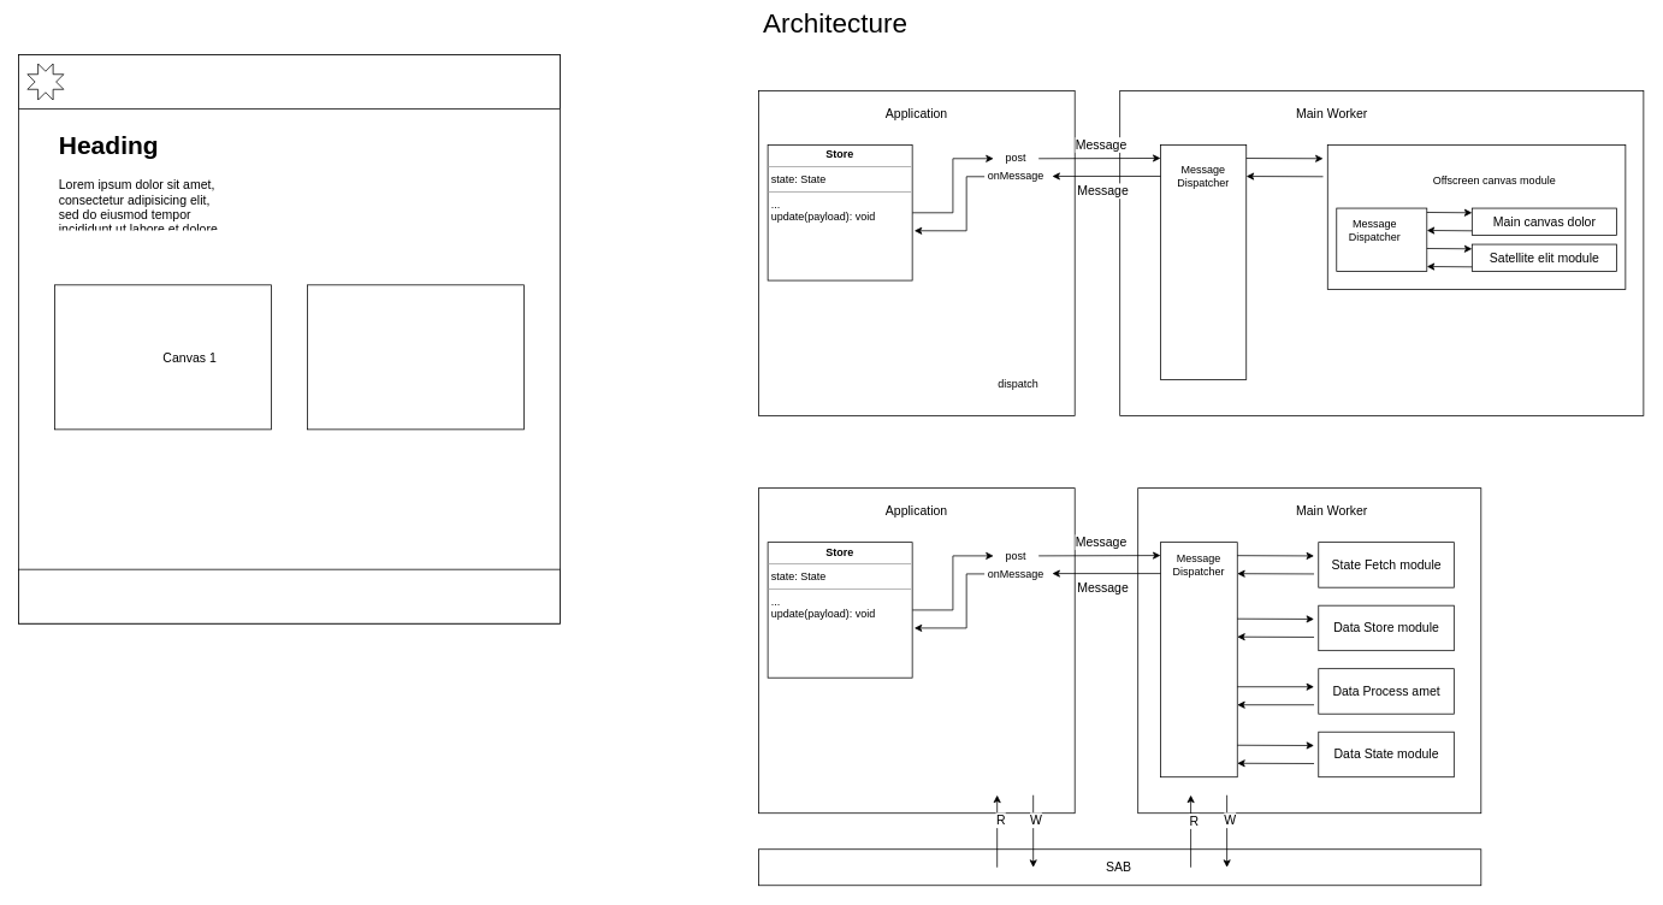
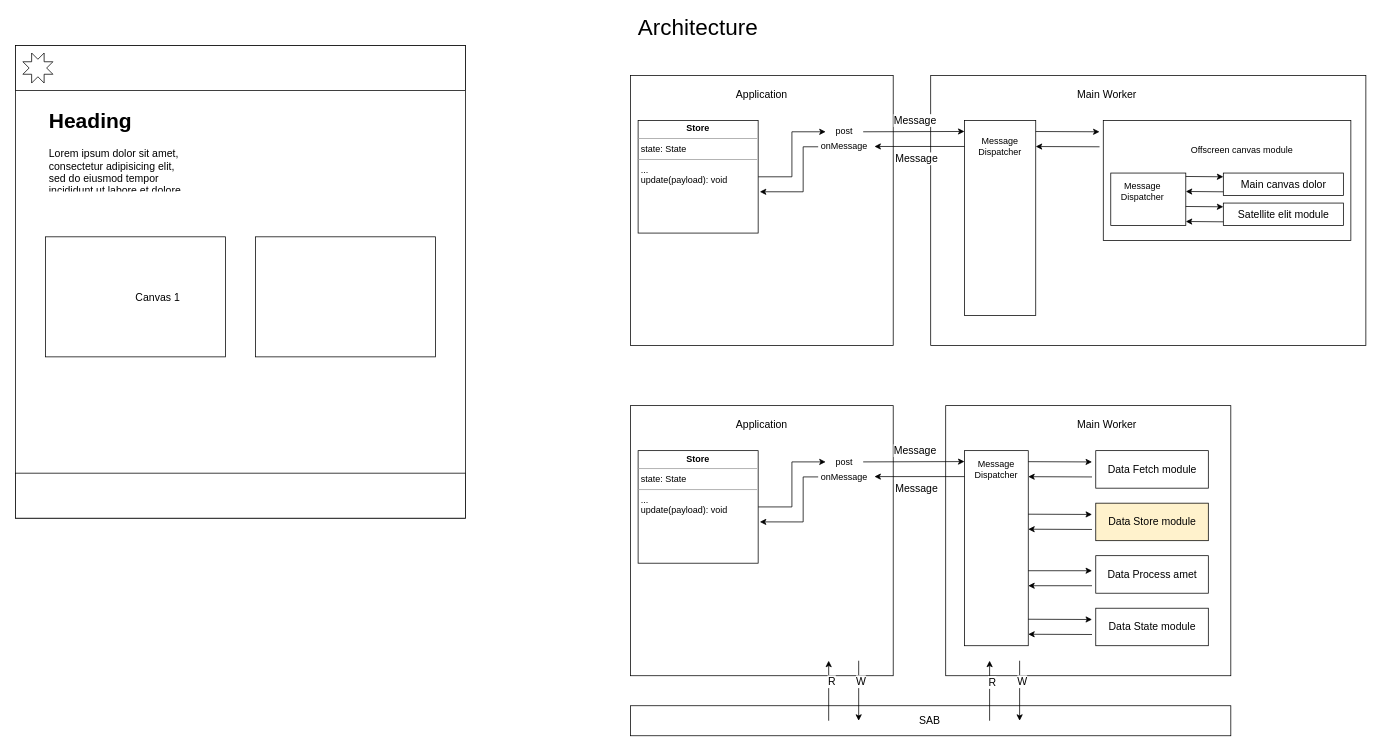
  <mxCell id="0" />
  <mxCell id="1" parent="0" />
  <mxCell id="2" value="" style="rounded=0;whiteSpace=wrap;html=1;" parent="1" vertex="1"><mxGeometry x="840" y="100" width="350" height="360" as="geometry" /></mxCell>
  <mxCell id="3" value="" style="rounded=0;whiteSpace=wrap;html=1;" parent="1" vertex="1"><mxGeometry x="1240" y="100" width="580" height="360" as="geometry" /></mxCell>
  <mxCell id="4" value="Application" style="text;html=1;strokeColor=none;fillColor=none;align=center;verticalAlign=middle;whiteSpace=wrap;rounded=0;fontSize=14;" parent="1" vertex="1"><mxGeometry x="985" y="110" width="60" height="30" as="geometry" /></mxCell>
  <mxCell id="5" value="Main Worker" style="text;html=1;strokeColor=none;fillColor=none;align=center;verticalAlign=middle;whiteSpace=wrap;rounded=0;fontSize=14;" parent="1" vertex="1"><mxGeometry x="1430" y="110" width="90" height="30" as="geometry" /></mxCell>
  <mxCell id="6" value="" style="rounded=0;whiteSpace=wrap;html=1;" parent="1" vertex="1"><mxGeometry x="1285" y="160" width="95" height="260" as="geometry" /></mxCell>
  <mxCell id="7" value="Message Dispatcher" style="text;html=1;strokeColor=none;fillColor=none;align=center;verticalAlign=middle;whiteSpace=wrap;rounded=0;" parent="1" vertex="1"><mxGeometry x="1300" y="180" width="65" height="30" as="geometry" /></mxCell>
  <mxCell id="8" value="" style="endArrow=classic;html=1;rounded=0;fontSize=14;" parent="1" edge="1"><mxGeometry width="50" height="50" relative="1" as="geometry"><mxPoint x="1380" y="174.66" as="sourcePoint" /><mxPoint x="1465" y="175" as="targetPoint" /></mxGeometry></mxCell>
  <mxCell id="9" value="" style="endArrow=classic;html=1;rounded=0;fontSize=14;" parent="1" edge="1"><mxGeometry width="50" height="50" relative="1" as="geometry"><mxPoint x="1465" y="195" as="sourcePoint" /><mxPoint x="1380" y="194.66" as="targetPoint" /></mxGeometry></mxCell>
  <mxCell id="10" value="" style="endArrow=classic;html=1;rounded=0;fontSize=14;exitX=1;exitY=0.5;exitDx=0;exitDy=0;" parent="1" source="15" edge="1"><mxGeometry width="50" height="50" relative="1" as="geometry"><mxPoint x="1165" y="174.58" as="sourcePoint" /><mxPoint x="1285" y="174.58" as="targetPoint" /></mxGeometry></mxCell>
  <mxCell id="11" value="Message" style="edgeLabel;html=1;align=center;verticalAlign=middle;resizable=0;points=[];fontSize=14;" parent="10" vertex="1" connectable="0"><mxGeometry x="0.264" y="3" relative="1" as="geometry"><mxPoint x="-16" y="-12" as="offset" /></mxGeometry></mxCell>
  <mxCell id="12" value="" style="endArrow=classic;html=1;rounded=0;fontSize=14;" parent="1" edge="1"><mxGeometry width="50" height="50" relative="1" as="geometry"><mxPoint x="1285" y="194.58" as="sourcePoint" /><mxPoint x="1165" y="194.58" as="targetPoint" /></mxGeometry></mxCell>
  <mxCell id="13" style="edgeStyle=orthogonalEdgeStyle;rounded=0;orthogonalLoop=1;jettySize=auto;html=1;exitX=0;exitY=0.5;exitDx=0;exitDy=0;entryX=1.014;entryY=0.633;entryDx=0;entryDy=0;entryPerimeter=0;fontSize=14;" parent="1" source="14" target="18" edge="1"><mxGeometry relative="1" as="geometry"><Array as="points"><mxPoint x="1070" y="195" /><mxPoint x="1070" y="255" /></Array></mxGeometry></mxCell>
  <mxCell id="14" value="onMessage" style="text;html=1;strokeColor=none;fillColor=none;align=center;verticalAlign=middle;whiteSpace=wrap;rounded=0;" parent="1" vertex="1"><mxGeometry x="1090" y="180" width="70" height="30" as="geometry" /></mxCell>
  <mxCell id="15" value="post" style="text;html=1;strokeColor=none;fillColor=none;align=center;verticalAlign=middle;whiteSpace=wrap;rounded=0;" parent="1" vertex="1"><mxGeometry x="1100" y="160" width="50" height="30" as="geometry" /></mxCell>
- <mxCell id="16" value="dispatch" style="text;html=1;strokeColor=none;fillColor=none;align=center;verticalAlign=middle;whiteSpace=wrap;rounded=0;" parent="1" vertex="1"><mxGeometry x="1100" y="410" width="55" height="30" as="geometry" /></mxCell>
  <mxCell id="17" style="edgeStyle=orthogonalEdgeStyle;rounded=0;orthogonalLoop=1;jettySize=auto;html=1;exitX=1;exitY=0.5;exitDx=0;exitDy=0;fontSize=14;entryX=0;entryY=0.5;entryDx=0;entryDy=0;" parent="1" source="18" target="15" edge="1"><mxGeometry relative="1" as="geometry"><mxPoint x="1090" y="175" as="targetPoint" /></mxGeometry></mxCell>
  <mxCell id="18" value="&lt;p style=&quot;margin:0px;margin-top:4px;text-align:center;&quot;&gt;&lt;b&gt;Store&lt;/b&gt;&lt;/p&gt;&lt;hr size=&quot;1&quot;&gt;&lt;p style=&quot;margin:0px;margin-left:4px;&quot;&gt;state: State&lt;/p&gt;&lt;hr size=&quot;1&quot;&gt;&lt;p style=&quot;margin:0px;margin-left:4px;&quot;&gt;...&lt;/p&gt;&lt;p style=&quot;margin:0px;margin-left:4px;&quot;&gt;update(payload): void&lt;/p&gt;" style="verticalAlign=top;align=left;overflow=fill;fontSize=12;fontFamily=Helvetica;html=1;" parent="1" vertex="1"><mxGeometry x="850" y="160" width="160" height="150" as="geometry" /></mxCell>
  <mxCell id="19" value="Message" style="edgeLabel;html=1;align=center;verticalAlign=middle;resizable=0;points=[];fontSize=14;" parent="1" vertex="1" connectable="0"><mxGeometry x="1220" y="210.004" as="geometry" /></mxCell>
  <mxCell id="20" value="" style="rounded=0;whiteSpace=wrap;html=1;" parent="1" vertex="1"><mxGeometry x="840" y="540" width="350" height="360" as="geometry" /></mxCell>
  <mxCell id="21" value="" style="rounded=0;whiteSpace=wrap;html=1;" parent="1" vertex="1"><mxGeometry x="1260" y="540" width="380" height="360" as="geometry" /></mxCell>
  <mxCell id="22" value="Application" style="text;html=1;strokeColor=none;fillColor=none;align=center;verticalAlign=middle;whiteSpace=wrap;rounded=0;fontSize=14;" parent="1" vertex="1"><mxGeometry x="985" y="550" width="60" height="30" as="geometry" /></mxCell>
  <mxCell id="23" value="Main Worker" style="text;html=1;strokeColor=none;fillColor=none;align=center;verticalAlign=middle;whiteSpace=wrap;rounded=0;fontSize=14;" parent="1" vertex="1"><mxGeometry x="1430" y="550" width="90" height="30" as="geometry" /></mxCell>
  <mxCell id="24" value="" style="rounded=0;whiteSpace=wrap;html=1;" parent="1" vertex="1"><mxGeometry x="1285" y="600" width="85" height="260" as="geometry" /></mxCell>
  <mxCell id="25" value="Message Dispatcher" style="text;html=1;strokeColor=none;fillColor=none;align=center;verticalAlign=middle;whiteSpace=wrap;rounded=0;" parent="1" vertex="1"><mxGeometry x="1290" y="610" width="75" height="30" as="geometry" /></mxCell>
- <mxCell id="26" value="Data Store module" style="html=1;fontSize=14;" parent="1" vertex="1"><mxGeometry x="1460" y="670" width="150" height="50" as="geometry" /></mxCell>
+ <mxCell id="26" value="Data Store module" style="html=1;fontSize=14;fillColor=#fff2cc;" parent="1" vertex="1"><mxGeometry x="1460" y="670" width="150" height="50" as="geometry" /></mxCell>
  <mxCell id="27" value="Data Process amet" style="html=1;fontSize=14;" parent="1" vertex="1"><mxGeometry x="1460" y="740" width="150" height="50" as="geometry" /></mxCell>
  <mxCell id="28" value="Data State module" style="html=1;fontSize=14;" parent="1" vertex="1"><mxGeometry x="1460" y="810" width="150" height="50" as="geometry" /></mxCell>
- <mxCell id="29" value="State Fetch module" style="html=1;fontSize=14;" parent="1" vertex="1"><mxGeometry x="1460" y="600" width="150" height="50" as="geometry" /></mxCell>
+ <mxCell id="29" value="Data Fetch module" style="html=1;fontSize=14;" parent="1" vertex="1"><mxGeometry x="1460" y="600" width="150" height="50" as="geometry" /></mxCell>
  <mxCell id="30" value="" style="endArrow=classic;html=1;rounded=0;fontSize=14;exitX=1;exitY=0.5;exitDx=0;exitDy=0;" parent="1" source="35" edge="1"><mxGeometry width="50" height="50" relative="1" as="geometry"><mxPoint x="1165" y="614.58" as="sourcePoint" /><mxPoint x="1285" y="614.58" as="targetPoint" /></mxGeometry></mxCell>
  <mxCell id="31" value="Message" style="edgeLabel;html=1;align=center;verticalAlign=middle;resizable=0;points=[];fontSize=14;" parent="30" vertex="1" connectable="0"><mxGeometry x="0.264" y="3" relative="1" as="geometry"><mxPoint x="-16" y="-12" as="offset" /></mxGeometry></mxCell>
  <mxCell id="32" value="" style="endArrow=classic;html=1;rounded=0;fontSize=14;" parent="1" edge="1"><mxGeometry width="50" height="50" relative="1" as="geometry"><mxPoint x="1285" y="634.58" as="sourcePoint" /><mxPoint x="1165" y="634.58" as="targetPoint" /></mxGeometry></mxCell>
  <mxCell id="33" style="edgeStyle=orthogonalEdgeStyle;rounded=0;orthogonalLoop=1;jettySize=auto;html=1;exitX=0;exitY=0.5;exitDx=0;exitDy=0;entryX=1.014;entryY=0.633;entryDx=0;entryDy=0;entryPerimeter=0;fontSize=14;" parent="1" source="34" target="37" edge="1"><mxGeometry relative="1" as="geometry"><Array as="points"><mxPoint x="1070" y="635" /><mxPoint x="1070" y="695" /></Array></mxGeometry></mxCell>
  <mxCell id="34" value="onMessage" style="text;html=1;strokeColor=none;fillColor=none;align=center;verticalAlign=middle;whiteSpace=wrap;rounded=0;" parent="1" vertex="1"><mxGeometry x="1090" y="620" width="70" height="30" as="geometry" /></mxCell>
  <mxCell id="35" value="post" style="text;html=1;strokeColor=none;fillColor=none;align=center;verticalAlign=middle;whiteSpace=wrap;rounded=0;" parent="1" vertex="1"><mxGeometry x="1100" y="600" width="50" height="30" as="geometry" /></mxCell>
  <mxCell id="36" style="edgeStyle=orthogonalEdgeStyle;rounded=0;orthogonalLoop=1;jettySize=auto;html=1;exitX=1;exitY=0.5;exitDx=0;exitDy=0;fontSize=14;entryX=0;entryY=0.5;entryDx=0;entryDy=0;" parent="1" source="37" target="35" edge="1"><mxGeometry relative="1" as="geometry"><mxPoint x="1090" y="615" as="targetPoint" /></mxGeometry></mxCell>
  <mxCell id="37" value="&lt;p style=&quot;margin:0px;margin-top:4px;text-align:center;&quot;&gt;&lt;b&gt;Store&lt;/b&gt;&lt;/p&gt;&lt;hr size=&quot;1&quot;&gt;&lt;p style=&quot;margin:0px;margin-left:4px;&quot;&gt;state: State&lt;/p&gt;&lt;hr size=&quot;1&quot;&gt;&lt;p style=&quot;margin:0px;margin-left:4px;&quot;&gt;...&lt;/p&gt;&lt;p style=&quot;margin:0px;margin-left:4px;&quot;&gt;update(payload): void&lt;/p&gt;" style="verticalAlign=top;align=left;overflow=fill;fontSize=12;fontFamily=Helvetica;html=1;" parent="1" vertex="1"><mxGeometry x="850" y="600" width="160" height="150" as="geometry" /></mxCell>
  <mxCell id="38" value="Message" style="edgeLabel;html=1;align=center;verticalAlign=middle;resizable=0;points=[];fontSize=14;" parent="1" vertex="1" connectable="0"><mxGeometry x="1220" y="650.004" as="geometry" /></mxCell>
  <mxCell id="39" value="" style="rounded=0;whiteSpace=wrap;html=1;fontSize=14;" parent="1" vertex="1"><mxGeometry x="840" y="940" width="800" height="40" as="geometry" /></mxCell>
  <mxCell id="40" value="SAB" style="text;html=1;strokeColor=none;fillColor=none;align=center;verticalAlign=middle;whiteSpace=wrap;rounded=0;fontSize=14;" parent="1" vertex="1"><mxGeometry x="1209" y="945" width="60" height="30" as="geometry" /></mxCell>
  <mxCell id="41" value="" style="endArrow=classic;html=1;rounded=0;fontSize=14;" parent="1" edge="1"><mxGeometry width="50" height="50" relative="1" as="geometry"><mxPoint x="1318.5" y="960" as="sourcePoint" /><mxPoint x="1318.5" y="880" as="targetPoint" /></mxGeometry></mxCell>
  <mxCell id="42" value="R" style="edgeLabel;html=1;align=center;verticalAlign=middle;resizable=0;points=[];fontSize=14;" parent="41" vertex="1" connectable="0"><mxGeometry x="0.295" y="-3" relative="1" as="geometry"><mxPoint as="offset" /></mxGeometry></mxCell>
  <mxCell id="43" value="" style="endArrow=classic;html=1;rounded=0;fontSize=14;" parent="1" edge="1"><mxGeometry width="50" height="50" relative="1" as="geometry"><mxPoint x="1358.5" y="880" as="sourcePoint" /><mxPoint x="1358.5" y="960" as="targetPoint" /></mxGeometry></mxCell>
  <mxCell id="44" value="W" style="edgeLabel;html=1;align=center;verticalAlign=middle;resizable=0;points=[];fontSize=14;" parent="43" vertex="1" connectable="0"><mxGeometry x="-0.315" y="3" relative="1" as="geometry"><mxPoint as="offset" /></mxGeometry></mxCell>
  <mxCell id="45" value="" style="endArrow=classic;html=1;rounded=0;fontSize=14;" parent="1" edge="1"><mxGeometry width="50" height="50" relative="1" as="geometry"><mxPoint x="1104" y="960" as="sourcePoint" /><mxPoint x="1104" y="880" as="targetPoint" /></mxGeometry></mxCell>
  <mxCell id="46" value="R" style="edgeLabel;html=1;align=center;verticalAlign=middle;resizable=0;points=[];fontSize=14;" parent="45" vertex="1" connectable="0"><mxGeometry x="0.335" y="-3" relative="1" as="geometry"><mxPoint as="offset" /></mxGeometry></mxCell>
  <mxCell id="47" value="" style="endArrow=classic;html=1;rounded=0;fontSize=14;" parent="1" edge="1"><mxGeometry width="50" height="50" relative="1" as="geometry"><mxPoint x="1144" y="880" as="sourcePoint" /><mxPoint x="1144" y="960" as="targetPoint" /></mxGeometry></mxCell>
  <mxCell id="48" value="W" style="edgeLabel;html=1;align=center;verticalAlign=middle;resizable=0;points=[];fontSize=14;" parent="47" vertex="1" connectable="0"><mxGeometry x="-0.335" y="2" relative="1" as="geometry"><mxPoint as="offset" /></mxGeometry></mxCell>
  <mxCell id="49" value="" style="rounded=0;whiteSpace=wrap;html=1;" parent="1" vertex="1"><mxGeometry x="20" y="60" width="600" height="630" as="geometry" /></mxCell>
- <mxCell id="50" value="Architecture" style="text;html=1;strokeColor=none;fillColor=none;align=center;verticalAlign=middle;whiteSpace=wrap;rounded=0;fontSize=30;" parent="1" vertex="1"><mxGeometry x="835" y="10" width="180" height="30" as="geometry" /></mxCell>
+ <mxCell id="50" value="Architecture" style="text;html=1;strokeColor=none;fillColor=none;align=center;verticalAlign=middle;whiteSpace=wrap;rounded=0;fontSize=30;" parent="1" vertex="1"><mxGeometry x="840" width="180" height="30" as="geometry" y="20" /></mxCell>
  <mxCell id="51" value="" style="endArrow=classic;html=1;rounded=0;fontSize=14;" parent="1" edge="1"><mxGeometry width="50" height="50" relative="1" as="geometry"><mxPoint x="1370" y="614.7" as="sourcePoint" /><mxPoint x="1455" y="615.04" as="targetPoint" /></mxGeometry></mxCell>
  <mxCell id="52" value="" style="endArrow=classic;html=1;rounded=0;fontSize=14;" parent="1" edge="1"><mxGeometry width="50" height="50" relative="1" as="geometry"><mxPoint x="1455" y="635.04" as="sourcePoint" /><mxPoint x="1370" y="634.7" as="targetPoint" /></mxGeometry></mxCell>
  <mxCell id="53" value="" style="endArrow=classic;html=1;rounded=0;fontSize=14;" parent="1" edge="1"><mxGeometry width="50" height="50" relative="1" as="geometry"><mxPoint x="1370" y="684.7" as="sourcePoint" /><mxPoint x="1455" y="685.04" as="targetPoint" /></mxGeometry></mxCell>
  <mxCell id="54" value="" style="endArrow=classic;html=1;rounded=0;fontSize=14;" parent="1" edge="1"><mxGeometry width="50" height="50" relative="1" as="geometry"><mxPoint x="1455" y="705.04" as="sourcePoint" /><mxPoint x="1370" y="704.7" as="targetPoint" /></mxGeometry></mxCell>
  <mxCell id="55" value="" style="endArrow=classic;html=1;rounded=0;fontSize=14;" parent="1" edge="1"><mxGeometry width="50" height="50" relative="1" as="geometry"><mxPoint x="1370" y="760.04" as="sourcePoint" /><mxPoint x="1455" y="760.04" as="targetPoint" /></mxGeometry></mxCell>
  <mxCell id="56" value="" style="endArrow=classic;html=1;rounded=0;fontSize=14;" parent="1" edge="1"><mxGeometry width="50" height="50" relative="1" as="geometry"><mxPoint x="1455" y="780.04" as="sourcePoint" /><mxPoint x="1370" y="780.04" as="targetPoint" /></mxGeometry></mxCell>
  <mxCell id="57" value="" style="endArrow=classic;html=1;rounded=0;fontSize=14;" parent="1" edge="1"><mxGeometry width="50" height="50" relative="1" as="geometry"><mxPoint x="1370" y="824.7" as="sourcePoint" /><mxPoint x="1455" y="825.04" as="targetPoint" /></mxGeometry></mxCell>
  <mxCell id="58" value="" style="endArrow=classic;html=1;rounded=0;fontSize=14;" parent="1" edge="1"><mxGeometry width="50" height="50" relative="1" as="geometry"><mxPoint x="1455" y="845.04" as="sourcePoint" /><mxPoint x="1370" y="844.7" as="targetPoint" /></mxGeometry></mxCell>
  <mxCell id="59" value="" style="rounded=0;whiteSpace=wrap;html=1;fontSize=30;" parent="1" vertex="1"><mxGeometry x="20" y="60" width="600" height="60" as="geometry" /></mxCell>
  <mxCell id="60" value="" style="rounded=0;whiteSpace=wrap;html=1;fontSize=30;" parent="1" vertex="1"><mxGeometry x="20" y="630" width="600" height="60" as="geometry" /></mxCell>
  <mxCell id="61" value="" style="rounded=0;whiteSpace=wrap;html=1;fontSize=30;" parent="1" vertex="1"><mxGeometry x="60" y="315" width="240" height="160" as="geometry" /></mxCell>
  <mxCell id="62" value="" style="rounded=0;whiteSpace=wrap;html=1;fontSize=30;" parent="1" vertex="1"><mxGeometry x="340" y="315" width="240" height="160" as="geometry" /></mxCell>
  <mxCell id="63" value="&lt;font style=&quot;font-size: 14px;&quot;&gt;Canvas 1&lt;/font&gt;" style="text;html=1;strokeColor=none;fillColor=none;align=center;verticalAlign=middle;whiteSpace=wrap;rounded=0;fontSize=30;" parent="1" vertex="1"><mxGeometry x="170" y="375" width="80" height="30" as="geometry" /></mxCell>
  <mxCell id="64" value="" style="verticalLabelPosition=bottom;verticalAlign=top;html=1;shape=mxgraph.basic.8_point_star;fontSize=14;" parent="1" vertex="1"><mxGeometry x="30" y="70" width="40" height="40" as="geometry" /></mxCell>
  <mxCell id="65" value="&lt;h1&gt;Heading&lt;/h1&gt;&lt;p&gt;Lorem ipsum dolor sit amet, consectetur adipisicing elit, sed do eiusmod tempor incididunt ut labore et dolore magna aliqua.&lt;/p&gt;" style="text;html=1;strokeColor=none;fillColor=none;spacing=5;spacingTop=-20;whiteSpace=wrap;overflow=hidden;rounded=0;fontSize=14;" parent="1" vertex="1"><mxGeometry x="60" y="135" width="190" height="120" as="geometry" /></mxCell>
  <mxCell id="66" value="" style="rounded=0;whiteSpace=wrap;html=1;" parent="1" vertex="1"><mxGeometry x="1470" y="160" width="330" height="160" as="geometry" /></mxCell>
  <mxCell id="67" value="Main canvas dolor" style="html=1;fontSize=14;" parent="1" vertex="1"><mxGeometry x="1630" y="230" width="160" height="30" as="geometry" /></mxCell>
  <mxCell id="68" value="Satellite elit module" style="html=1;fontSize=14;" parent="1" vertex="1"><mxGeometry x="1630" y="270" width="160" height="30" as="geometry" /></mxCell>
  <mxCell id="69" value="Offscreen canvas module" style="text;html=1;strokeColor=none;fillColor=none;align=center;verticalAlign=middle;whiteSpace=wrap;rounded=0;" parent="1" vertex="1"><mxGeometry x="1580" y="185" width="150" height="30" as="geometry" /></mxCell>
  <mxCell id="70" value="" style="rounded=0;whiteSpace=wrap;html=1;" parent="1" vertex="1"><mxGeometry x="1480" y="230" width="100" height="70" as="geometry" /></mxCell>
  <mxCell id="71" value="Message Dispatcher" style="text;html=1;strokeColor=none;fillColor=none;align=center;verticalAlign=middle;whiteSpace=wrap;rounded=0;" parent="1" vertex="1"><mxGeometry x="1490" y="240" width="65" height="30" as="geometry" /></mxCell>
  <mxCell id="72" value="" style="endArrow=classic;html=1;rounded=0;fontSize=14;" parent="1" edge="1"><mxGeometry width="50" height="50" relative="1" as="geometry"><mxPoint x="1580" y="234.57" as="sourcePoint" /><mxPoint x="1630" y="235" as="targetPoint" /></mxGeometry></mxCell>
  <mxCell id="73" value="" style="endArrow=classic;html=1;rounded=0;fontSize=14;" parent="1" edge="1"><mxGeometry width="50" height="50" relative="1" as="geometry"><mxPoint x="1630" y="255" as="sourcePoint" /><mxPoint x="1580" y="254.57" as="targetPoint" /></mxGeometry></mxCell>
  <mxCell id="74" value="" style="endArrow=classic;html=1;rounded=0;fontSize=14;" parent="1" edge="1"><mxGeometry width="50" height="50" relative="1" as="geometry"><mxPoint x="1580" y="274.57" as="sourcePoint" /><mxPoint x="1630" y="275" as="targetPoint" /></mxGeometry></mxCell>
  <mxCell id="75" value="" style="endArrow=classic;html=1;rounded=0;fontSize=14;" parent="1" edge="1"><mxGeometry width="50" height="50" relative="1" as="geometry"><mxPoint x="1630" y="295" as="sourcePoint" /><mxPoint x="1580" y="294.57" as="targetPoint" /></mxGeometry></mxCell>
